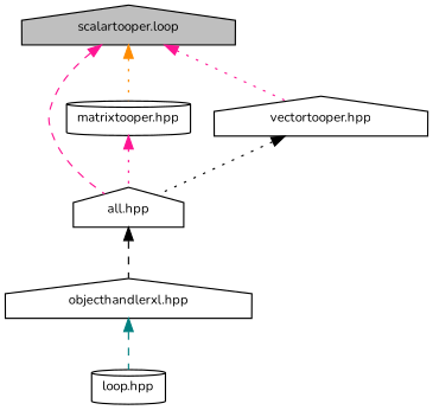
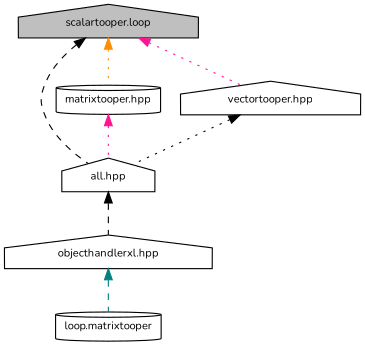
  digraph {
    fontname=Nunito
    node [color=black fillcolor=white fontname=Nunito fontsize=10 shape=house style=filled]
    edge [color=black dir=back fontname=Nunito fontsize=10 labelfontname=Helvetica labelfontsize=10 style=dotted]
    n1 [fillcolor=grey75 fontcolor=black height=0.2 label="scalartooper.loop" width=0.4]
    n2 [height=0.2 label="all.hpp" width=0.4]
    n3 [height=0.2 label="matrixtooper.hpp" shape=cylinder width=0.4]
    n4 [height=0.2 label="vectortooper.hpp" width=0.4]
    n5 [height=0.2 label="objecthandlerxl.hpp" width=0.4]
-   n6 [height=0.2 label="loop.hpp" shape=cylinder width=0.4]
-   n1 -> n2 [color=deeppink style=dashed]
+   n6 [height=0.2 label="loop.matrixtooper" shape=cylinder width=0.4]
+   n1 -> n2 [style=dashed]
    n1 -> n3 [color=darkorange]
    n1 -> n4 [color=deeppink]
    n2 -> n5 [style=dashed]
    n3 -> n2 [color=deeppink]
    n4 -> n2
    n5 -> n6 [color=teal style=dashed]
  }
